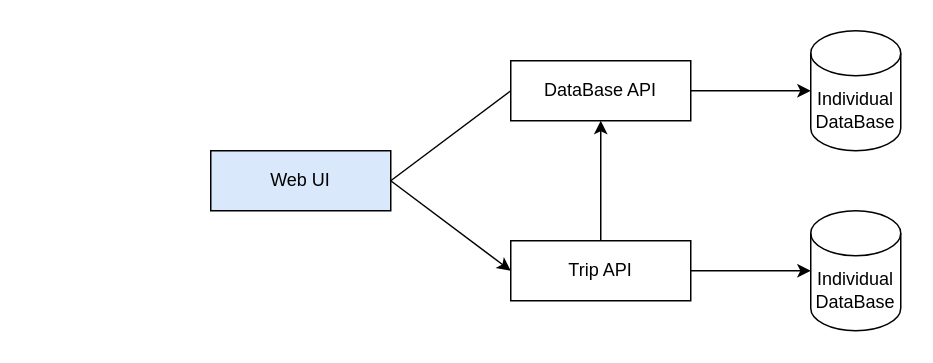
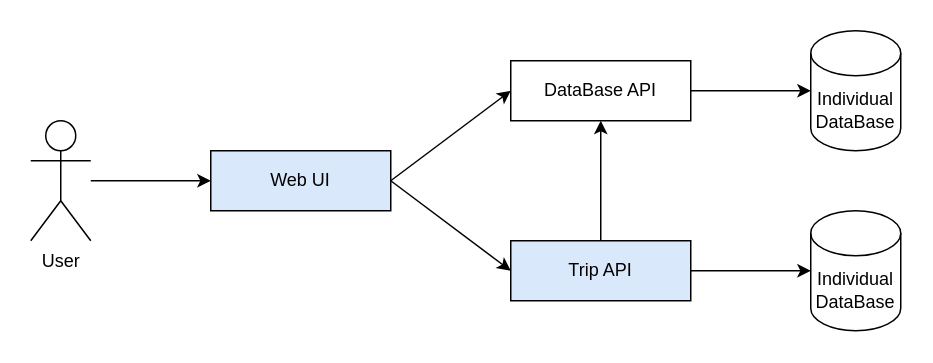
  <mxCell id="0" />
  <mxCell id="1" parent="0" />
- <mxCell id="4" style="rounded=0;orthogonalLoop=1;jettySize=auto;html=1;entryX=0;entryY=0.5;entryDx=0;entryDy=0;exitX=1;exitY=0.5;exitDx=0;exitDy=0;endArrow=none;" edge="1" parent="1" source="6" target="8"><mxGeometry relative="1" as="geometry" /></mxCell>
+ <mxCell id="2" value="" style="edgeStyle=none;rounded=0;orthogonalLoop=1;jettySize=auto;html=1;" edge="1" parent="1" source="3" target="6"><mxGeometry relative="1" as="geometry" /></mxCell>
+ <mxCell id="3" value="User" style="shape=umlActor;verticalLabelPosition=bottom;verticalAlign=top;html=1;outlineConnect=0;" vertex="1" parent="1"><mxGeometry x="20" y="80" width="40" height="80" as="geometry" /></mxCell>
+ <mxCell id="4" style="rounded=0;orthogonalLoop=1;jettySize=auto;html=1;entryX=0;entryY=0.5;entryDx=0;entryDy=0;exitX=1;exitY=0.5;exitDx=0;exitDy=0;" edge="1" parent="1" source="6" target="8"><mxGeometry relative="1" as="geometry" /></mxCell>
  <mxCell id="5" style="edgeStyle=none;rounded=0;orthogonalLoop=1;jettySize=auto;html=1;entryX=0;entryY=0.5;entryDx=0;entryDy=0;exitX=1;exitY=0.5;exitDx=0;exitDy=0;" edge="1" parent="1" source="6" target="11"><mxGeometry relative="1" as="geometry" /></mxCell>
  <mxCell id="6" value="Web UI" style="rounded=0;whiteSpace=wrap;html=1;fillColor=#dae8fc;" vertex="1" parent="1"><mxGeometry x="140" y="100" width="120" height="40" as="geometry" /></mxCell>
  <mxCell id="7" value="" style="edgeStyle=orthogonalEdgeStyle;rounded=0;orthogonalLoop=1;jettySize=auto;html=1;" edge="1" parent="1" source="8" target="12"><mxGeometry relative="1" as="geometry" /></mxCell>
  <mxCell id="8" value="DataBase API" style="rounded=0;whiteSpace=wrap;html=1;" vertex="1" parent="1"><mxGeometry x="340" y="40" width="120" height="40" as="geometry" /></mxCell>
  <mxCell id="9" value="" style="edgeStyle=orthogonalEdgeStyle;rounded=0;orthogonalLoop=1;jettySize=auto;html=1;" edge="1" parent="1" source="11" target="13"><mxGeometry relative="1" as="geometry" /></mxCell>
  <mxCell id="10" value="" style="edgeStyle=none;rounded=0;orthogonalLoop=1;jettySize=auto;html=1;" edge="1" parent="1" source="11" target="8"><mxGeometry relative="1" as="geometry" /></mxCell>
- <mxCell id="11" value="Trip API" style="rounded=0;whiteSpace=wrap;html=1;" vertex="1" parent="1"><mxGeometry x="340" y="160" width="120" height="40" as="geometry" /></mxCell>
+ <mxCell id="11" value="Trip API" style="rounded=0;whiteSpace=wrap;html=1;fillColor=#dae8fc;" vertex="1" parent="1"><mxGeometry x="340" y="160" width="120" height="40" as="geometry" /></mxCell>
  <mxCell id="12" value="Individual DataBase" style="shape=cylinder3;whiteSpace=wrap;html=1;boundedLbl=1;backgroundOutline=1;size=15;" vertex="1" parent="1"><mxGeometry x="540" y="20" width="60" height="80" as="geometry" /></mxCell>
  <mxCell id="13" value="&lt;span&gt;Individual DataBase&lt;/span&gt;" style="shape=cylinder3;whiteSpace=wrap;html=1;boundedLbl=1;backgroundOutline=1;size=15;" vertex="1" parent="1"><mxGeometry x="540" y="140" width="60" height="80" as="geometry" /></mxCell>
